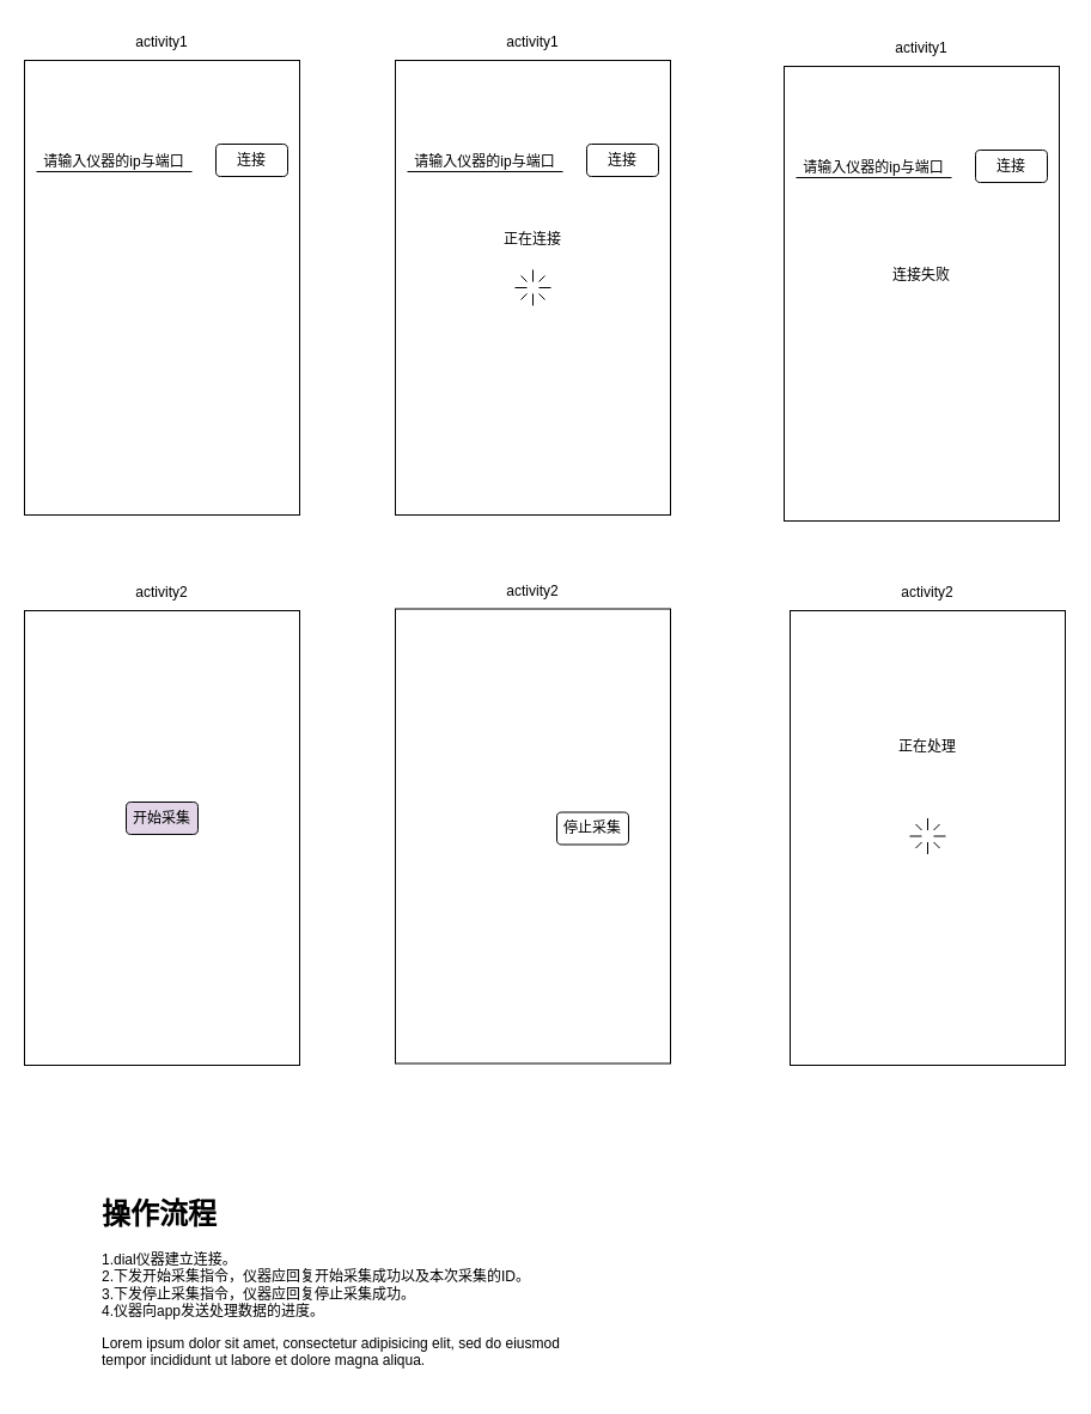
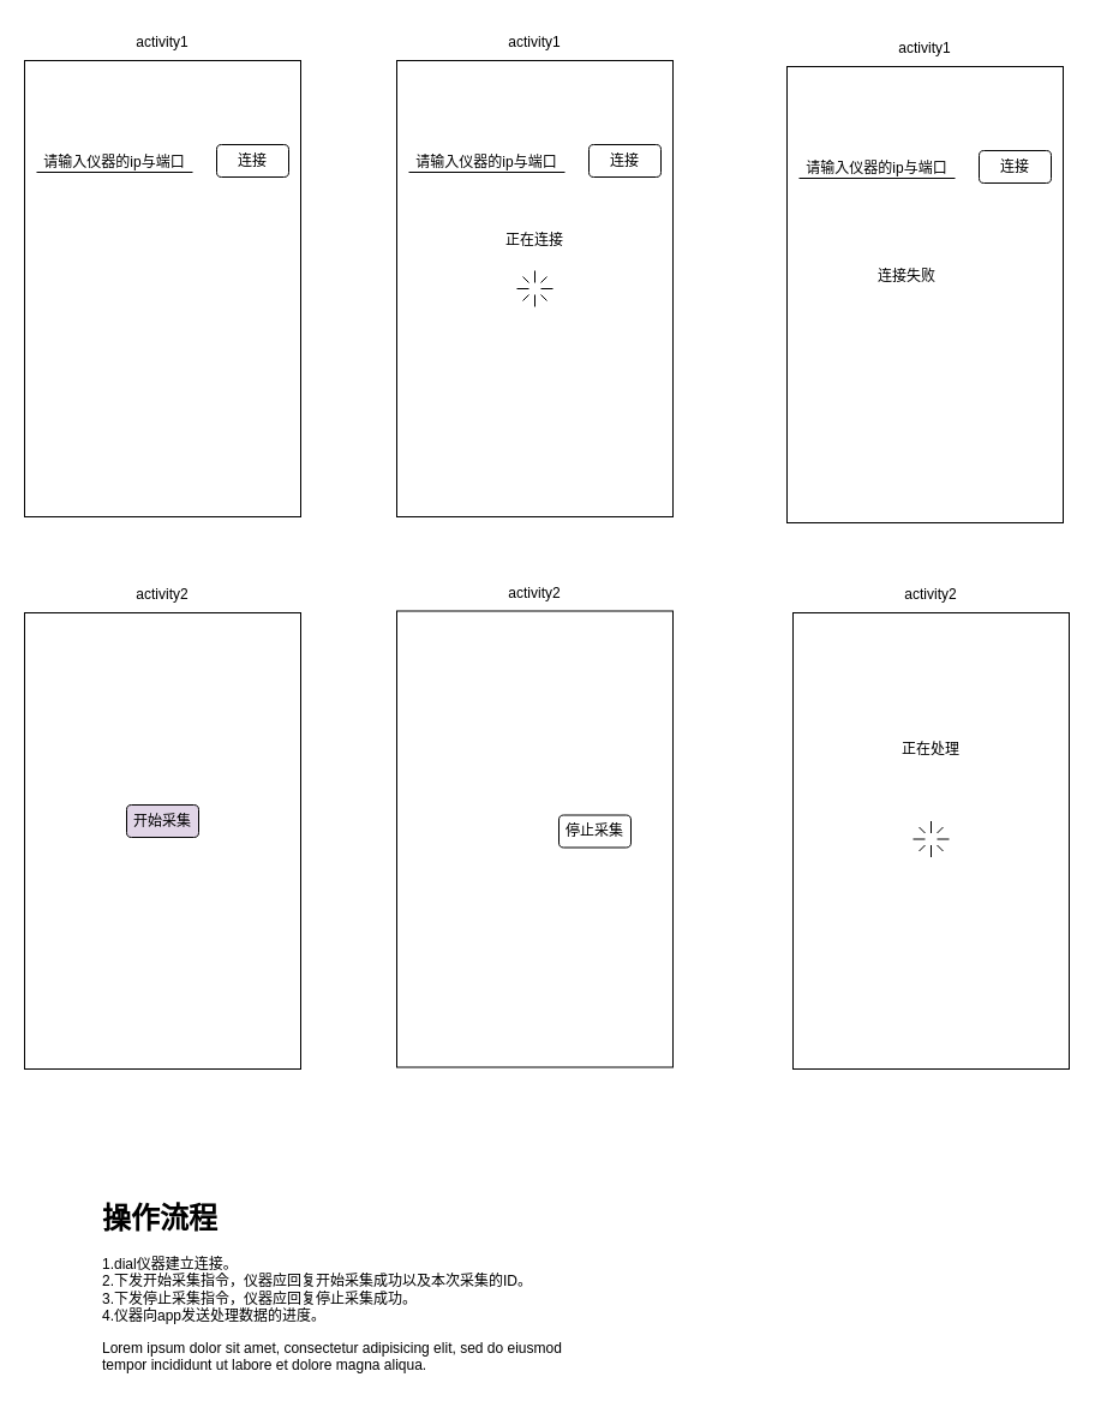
  <mxCell id="0" />
  <mxCell id="1" parent="0" />
  <mxCell id="2" value="" style="rounded=0;whiteSpace=wrap;html=1;" vertex="1" parent="1"><mxGeometry x="20" y="50" width="230" height="380" as="geometry" /></mxCell>
  <mxCell id="3" value="activity1" style="text;html=1;strokeColor=none;fillColor=none;align=center;verticalAlign=middle;whiteSpace=wrap;rounded=0;" vertex="1" parent="1"><mxGeometry x="105" y="20" width="60" height="30" as="geometry" /></mxCell>
  <mxCell id="4" value="" style="endArrow=none;html=1;rounded=0;" edge="1" parent="1"><mxGeometry width="50" height="50" relative="1" as="geometry"><mxPoint x="30" y="143" as="sourcePoint" /><mxPoint x="160" y="143" as="targetPoint" /></mxGeometry></mxCell>
  <mxCell id="5" value="连接" style="rounded=1;whiteSpace=wrap;html=1;" vertex="1" parent="1"><mxGeometry x="180" y="120" width="60" height="27" as="geometry" /></mxCell>
  <mxCell id="6" value="请输入仪器的ip与端口" style="text;html=1;strokeColor=none;fillColor=none;align=center;verticalAlign=middle;whiteSpace=wrap;rounded=0;" vertex="1" parent="1"><mxGeometry x="30" y="120" width="130" height="30" as="geometry" /></mxCell>
  <mxCell id="7" value="" style="rounded=0;whiteSpace=wrap;html=1;" vertex="1" parent="1"><mxGeometry x="330" y="50" width="230" height="380" as="geometry" /></mxCell>
  <mxCell id="8" value="activity1" style="text;html=1;strokeColor=none;fillColor=none;align=center;verticalAlign=middle;whiteSpace=wrap;rounded=0;" vertex="1" parent="1"><mxGeometry x="415" y="20" width="60" height="30" as="geometry" /></mxCell>
  <mxCell id="9" value="" style="endArrow=none;html=1;rounded=0;" edge="1" parent="1"><mxGeometry width="50" height="50" relative="1" as="geometry"><mxPoint x="340" y="143" as="sourcePoint" /><mxPoint x="470" y="143" as="targetPoint" /></mxGeometry></mxCell>
  <mxCell id="10" value="连接" style="rounded=1;whiteSpace=wrap;html=1;" vertex="1" parent="1"><mxGeometry x="490" y="120" width="60" height="27" as="geometry" /></mxCell>
  <mxCell id="11" value="请输入仪器的ip与端口" style="text;html=1;strokeColor=none;fillColor=none;align=center;verticalAlign=middle;whiteSpace=wrap;rounded=0;" vertex="1" parent="1"><mxGeometry x="340" y="120" width="130" height="30" as="geometry" /></mxCell>
  <mxCell id="12" value="" style="rounded=0;whiteSpace=wrap;html=1;" vertex="1" parent="1"><mxGeometry x="20" y="510" width="230" height="380" as="geometry" /></mxCell>
  <mxCell id="13" value="activity2" style="text;html=1;strokeColor=none;fillColor=none;align=center;verticalAlign=middle;whiteSpace=wrap;rounded=0;" vertex="1" parent="1"><mxGeometry x="105" y="480" width="60" height="30" as="geometry" /></mxCell>
  <mxCell id="14" value="开始采集" style="rounded=1;whiteSpace=wrap;html=1;fillColor=#e1d5e7;" vertex="1" parent="1"><mxGeometry x="105" y="670" width="60" height="27" as="geometry" /></mxCell>
  <mxCell id="15" value="" style="rounded=0;whiteSpace=wrap;html=1;" vertex="1" parent="1"><mxGeometry x="330" y="508.5" width="230" height="380" as="geometry" /></mxCell>
  <mxCell id="16" value="activity2" style="text;html=1;strokeColor=none;fillColor=none;align=center;verticalAlign=middle;whiteSpace=wrap;rounded=0;" vertex="1" parent="1"><mxGeometry x="415" y="478.5" width="60" height="30" as="geometry" /></mxCell>
  <mxCell id="17" value="停止采集" style="rounded=1;whiteSpace=wrap;html=1;" vertex="1" parent="1"><mxGeometry x="465" y="678.5" width="60" height="27" as="geometry" /></mxCell>
  <mxCell id="18" value="" style="rounded=0;whiteSpace=wrap;html=1;" vertex="1" parent="1"><mxGeometry x="660" y="510" width="230" height="380" as="geometry" /></mxCell>
  <mxCell id="19" value="activity2" style="text;html=1;strokeColor=none;fillColor=none;align=center;verticalAlign=middle;whiteSpace=wrap;rounded=0;" vertex="1" parent="1"><mxGeometry x="745" y="480" width="60" height="30" as="geometry" /></mxCell>
  <mxCell id="20" value="" style="group" vertex="1" connectable="0" parent="1"><mxGeometry x="760" y="683.5" width="30" height="30" as="geometry" /></mxCell>
  <mxCell id="21" value="" style="endArrow=none;html=1;rounded=0;" edge="1" parent="20"><mxGeometry width="50" height="50" relative="1" as="geometry"><mxPoint x="15" y="10" as="sourcePoint" /><mxPoint x="15" as="targetPoint" /></mxGeometry></mxCell>
  <mxCell id="22" value="" style="endArrow=none;html=1;rounded=0;" edge="1" parent="20"><mxGeometry width="50" height="50" relative="1" as="geometry"><mxPoint x="15" y="30" as="sourcePoint" /><mxPoint x="15" y="20" as="targetPoint" /></mxGeometry></mxCell>
  <mxCell id="23" value="" style="endArrow=none;html=1;rounded=0;" edge="1" parent="20"><mxGeometry width="50" height="50" relative="1" as="geometry"><mxPoint x="30" y="15" as="sourcePoint" /><mxPoint x="20" y="15" as="targetPoint" /></mxGeometry></mxCell>
  <mxCell id="24" value="" style="endArrow=none;html=1;rounded=0;" edge="1" parent="20"><mxGeometry width="50" height="50" relative="1" as="geometry"><mxPoint x="10" y="15" as="sourcePoint" /><mxPoint y="15" as="targetPoint" /></mxGeometry></mxCell>
  <mxCell id="25" value="" style="endArrow=none;html=1;rounded=0;" edge="1" parent="20"><mxGeometry width="50" height="50" relative="1" as="geometry"><mxPoint x="25" y="5" as="sourcePoint" /><mxPoint x="20" y="10" as="targetPoint" /></mxGeometry></mxCell>
  <mxCell id="26" value="" style="endArrow=none;html=1;rounded=0;" edge="1" parent="20"><mxGeometry width="50" height="50" relative="1" as="geometry"><mxPoint x="10" y="20" as="sourcePoint" /><mxPoint x="5" y="25" as="targetPoint" /></mxGeometry></mxCell>
  <mxCell id="27" value="" style="endArrow=none;html=1;rounded=0;" edge="1" parent="20"><mxGeometry width="50" height="50" relative="1" as="geometry"><mxPoint x="25" y="25" as="sourcePoint" /><mxPoint x="20" y="20" as="targetPoint" /></mxGeometry></mxCell>
  <mxCell id="28" value="" style="endArrow=none;html=1;rounded=0;" edge="1" parent="20"><mxGeometry width="50" height="50" relative="1" as="geometry"><mxPoint x="10" y="10" as="sourcePoint" /><mxPoint x="5" y="5" as="targetPoint" /></mxGeometry></mxCell>
  <mxCell id="29" value="" style="rounded=0;whiteSpace=wrap;html=1;" vertex="1" parent="1"><mxGeometry x="655" y="55" width="230" height="380" as="geometry" /></mxCell>
  <mxCell id="30" value="activity1" style="text;html=1;strokeColor=none;fillColor=none;align=center;verticalAlign=middle;whiteSpace=wrap;rounded=0;" vertex="1" parent="1"><mxGeometry x="740" y="25" width="60" height="30" as="geometry" /></mxCell>
  <mxCell id="31" value="" style="endArrow=none;html=1;rounded=0;" edge="1" parent="1"><mxGeometry width="50" height="50" relative="1" as="geometry"><mxPoint x="665" y="148" as="sourcePoint" /><mxPoint x="795" y="148" as="targetPoint" /></mxGeometry></mxCell>
  <mxCell id="32" value="连接" style="rounded=1;whiteSpace=wrap;html=1;" vertex="1" parent="1"><mxGeometry x="815" y="125" width="60" height="27" as="geometry" /></mxCell>
  <mxCell id="33" value="请输入仪器的ip与端口" style="text;html=1;strokeColor=none;fillColor=none;align=center;verticalAlign=middle;whiteSpace=wrap;rounded=0;" vertex="1" parent="1"><mxGeometry x="665" y="125" width="130" height="30" as="geometry" /></mxCell>
- <mxCell id="34" value="连接失败" style="text;html=1;strokeColor=none;fillColor=none;align=center;verticalAlign=middle;whiteSpace=wrap;rounded=0;" vertex="1" parent="1"><mxGeometry x="720" y="215" width="100" height="30" as="geometry" /></mxCell>
+ <mxCell id="34" value="连接失败" style="text;html=1;strokeColor=none;fillColor=none;align=center;verticalAlign=middle;whiteSpace=wrap;rounded=0;" vertex="1" parent="1"><mxGeometry x="705" y="215" width="100" height="30" as="geometry" /></mxCell>
  <mxCell id="35" value="" style="group" vertex="1" connectable="0" parent="1"><mxGeometry x="430" y="225" width="30" height="30" as="geometry" /></mxCell>
  <mxCell id="36" value="" style="endArrow=none;html=1;rounded=0;" edge="1" parent="35"><mxGeometry width="50" height="50" relative="1" as="geometry"><mxPoint x="15" y="10" as="sourcePoint" /><mxPoint x="15" as="targetPoint" /></mxGeometry></mxCell>
  <mxCell id="37" value="" style="endArrow=none;html=1;rounded=0;" edge="1" parent="35"><mxGeometry width="50" height="50" relative="1" as="geometry"><mxPoint x="15" y="30" as="sourcePoint" /><mxPoint x="15" y="20" as="targetPoint" /></mxGeometry></mxCell>
  <mxCell id="38" value="" style="endArrow=none;html=1;rounded=0;" edge="1" parent="35"><mxGeometry width="50" height="50" relative="1" as="geometry"><mxPoint x="30" y="15" as="sourcePoint" /><mxPoint x="20" y="15" as="targetPoint" /></mxGeometry></mxCell>
  <mxCell id="39" value="" style="endArrow=none;html=1;rounded=0;" edge="1" parent="35"><mxGeometry width="50" height="50" relative="1" as="geometry"><mxPoint x="10" y="15" as="sourcePoint" /><mxPoint y="15" as="targetPoint" /></mxGeometry></mxCell>
  <mxCell id="40" value="" style="endArrow=none;html=1;rounded=0;" edge="1" parent="35"><mxGeometry width="50" height="50" relative="1" as="geometry"><mxPoint x="25" y="5" as="sourcePoint" /><mxPoint x="20" y="10" as="targetPoint" /></mxGeometry></mxCell>
  <mxCell id="41" value="" style="endArrow=none;html=1;rounded=0;" edge="1" parent="35"><mxGeometry width="50" height="50" relative="1" as="geometry"><mxPoint x="10" y="20" as="sourcePoint" /><mxPoint x="5" y="25" as="targetPoint" /></mxGeometry></mxCell>
  <mxCell id="42" value="" style="endArrow=none;html=1;rounded=0;" edge="1" parent="35"><mxGeometry width="50" height="50" relative="1" as="geometry"><mxPoint x="25" y="25" as="sourcePoint" /><mxPoint x="20" y="20" as="targetPoint" /></mxGeometry></mxCell>
  <mxCell id="43" value="" style="endArrow=none;html=1;rounded=0;" edge="1" parent="35"><mxGeometry width="50" height="50" relative="1" as="geometry"><mxPoint x="10" y="10" as="sourcePoint" /><mxPoint x="5" y="5" as="targetPoint" /></mxGeometry></mxCell>
  <mxCell id="44" value="正在连接" style="text;html=1;strokeColor=none;fillColor=none;align=center;verticalAlign=middle;whiteSpace=wrap;rounded=0;" vertex="1" parent="1"><mxGeometry x="395" y="185" width="100" height="30" as="geometry" /></mxCell>
  <mxCell id="45" value="正在处理" style="text;html=1;strokeColor=none;fillColor=none;align=center;verticalAlign=middle;whiteSpace=wrap;rounded=0;" vertex="1" parent="1"><mxGeometry x="725" y="608.5" width="100" height="30" as="geometry" /></mxCell>
  <mxCell id="46" value="&lt;h1&gt;操作流程&lt;/h1&gt;&lt;div&gt;1.dial仪器建立连接。&lt;/div&gt;&lt;div&gt;2.下发开始采集指令，仪器应回复开始采集成功以及本次采集的ID。&lt;/div&gt;&lt;div&gt;3.下发停止采集指令，仪器应回复停止采集成功。&lt;/div&gt;&lt;div&gt;4.仪器向app发送处理数据的进度。&lt;/div&gt;&lt;p&gt;Lorem ipsum dolor sit amet, consectetur adipisicing elit, sed do eiusmod tempor incididunt ut labore et dolore magna aliqua.&lt;/p&gt;" style="text;html=1;strokeColor=none;fillColor=none;spacing=5;spacingTop=-20;whiteSpace=wrap;overflow=hidden;rounded=0;" vertex="1" parent="1"><mxGeometry x="80" y="995" width="425" height="165" as="geometry" /></mxCell>
